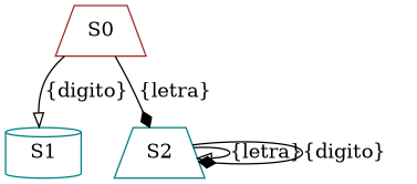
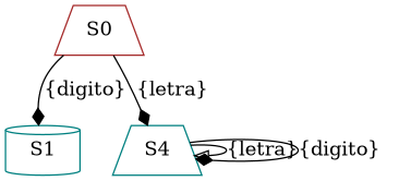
  digraph {
    node [color=teal shape=trapezium]
    edge [arrowhead=onormal]
    S0 [color=brown]
    S1 [shape=cylinder]
-   S2
-   S0 -> S1 [label="{digito}"]
+   S2 [label=S4]
+   S0 -> S1 [arrowhead=diamond label="{digito}"]
    S0 -> S2 [arrowhead=diamond label="{letra}"]
    S2 -> S2 [label="{letra}"]
    S2 -> S2 [arrowhead=diamond label="{digito}"]
  }
